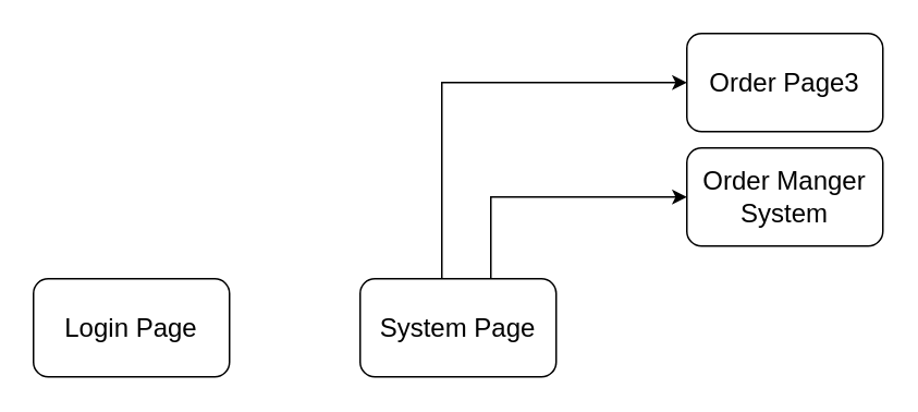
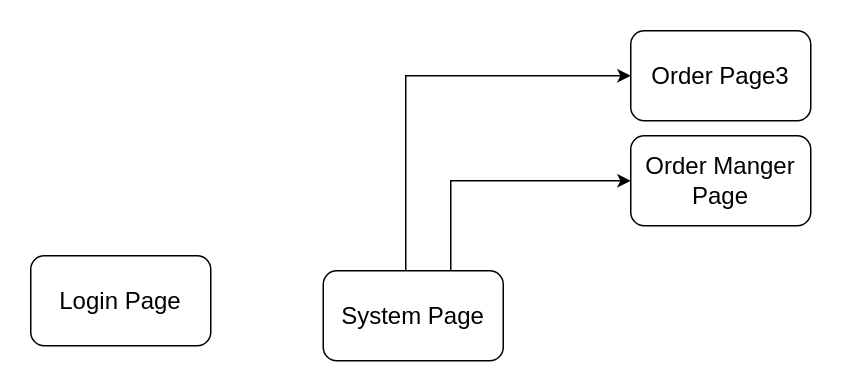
  <mxCell id="0" />
  <mxCell id="1" parent="0" />
  <mxCell id="2" value="&lt;font style=&quot;font-size: 16px;&quot;&gt;Login Page&lt;/font&gt;" style="rounded=1;whiteSpace=wrap;html=1;fontSize=16;" vertex="1" parent="1"><mxGeometry x="20" y="170" width="120" height="60" as="geometry" /></mxCell>
  <mxCell id="3" value="" style="edgeStyle=orthogonalEdgeStyle;rounded=0;orthogonalLoop=1;jettySize=auto;html=1;fontSize=16;" edge="1" parent="1" source="5" target="6"><mxGeometry relative="1" as="geometry"><Array as="points"><mxPoint x="270" y="50" /></Array></mxGeometry></mxCell>
  <mxCell id="4" value="" style="edgeStyle=orthogonalEdgeStyle;rounded=0;orthogonalLoop=1;jettySize=auto;html=1;fontSize=16;" edge="1" parent="1" source="5" target="7"><mxGeometry relative="1" as="geometry"><Array as="points"><mxPoint x="300" y="120" /></Array></mxGeometry></mxCell>
- <mxCell id="5" value="System Page" style="whiteSpace=wrap;html=1;rounded=1;fontSize=16;" vertex="1" parent="1"><mxGeometry x="220" y="170" width="120" height="60" as="geometry" /></mxCell>
+ <mxCell id="5" value="System Page" style="whiteSpace=wrap;html=1;rounded=1;fontSize=16;" vertex="1" parent="1"><mxGeometry x="215" y="180" width="120" height="60" as="geometry" /></mxCell>
  <mxCell id="6" value="Order Page3" style="whiteSpace=wrap;html=1;rounded=1;fontSize=16;" vertex="1" parent="1"><mxGeometry x="420" y="20" width="120" height="60" as="geometry" /></mxCell>
- <mxCell id="7" value="Order Manger System" style="whiteSpace=wrap;html=1;rounded=1;fontSize=16;" vertex="1" parent="1"><mxGeometry x="420" y="90" width="120" height="60" as="geometry" /></mxCell>
+ <mxCell id="7" value="Order Manger Page" style="whiteSpace=wrap;html=1;rounded=1;fontSize=16;" vertex="1" parent="1"><mxGeometry x="420" y="90" width="120" height="60" as="geometry" /></mxCell>
